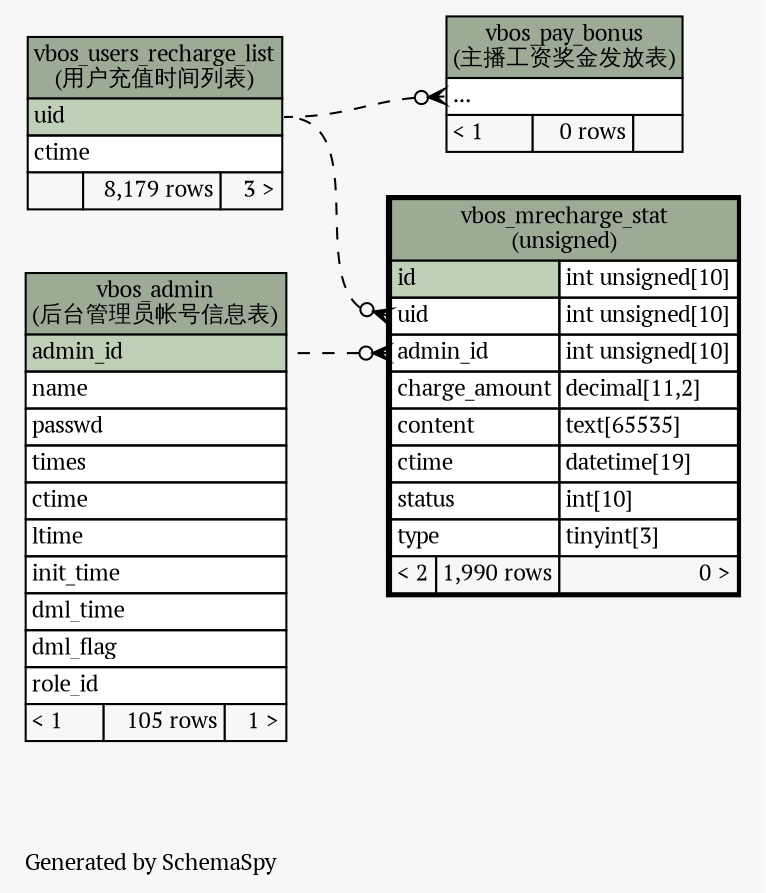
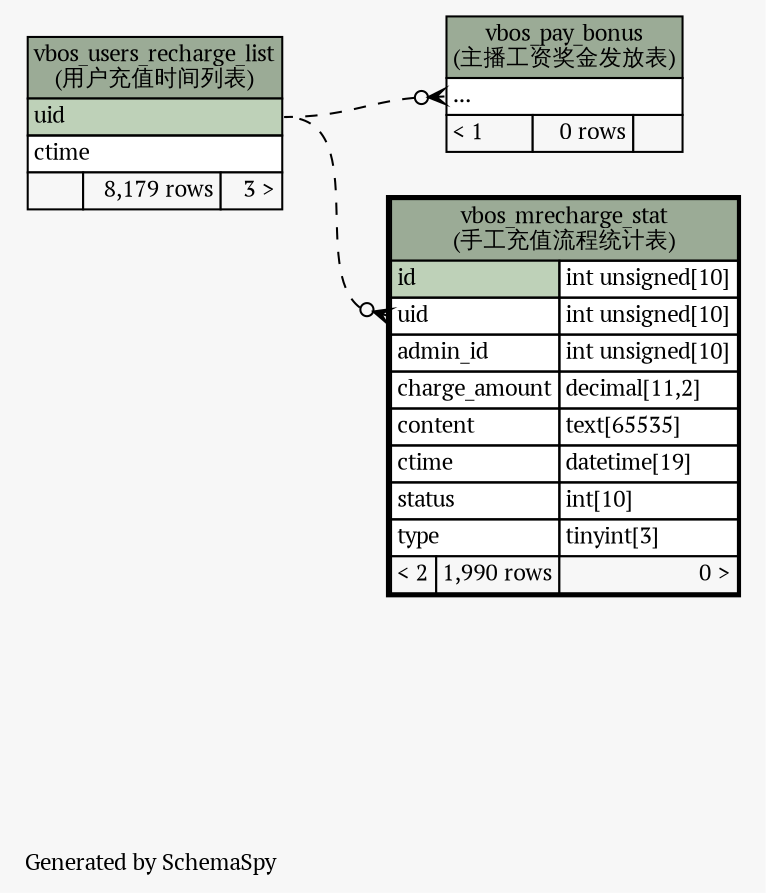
  digraph {
    bgcolor="#f7f7f7"
    fontname="PT Serif"
    fontsize=11
    label="\nGenerated by SchemaSpy"
    labeljust=l
    nodesep=0.18
    rankdir=RL
    ranksep=0.46
    node [fontname="PT Serif" fontsize=11 shape=plaintext]
    edge [arrowhead=none arrowsize=0.8 arrowtail=crowodot dir=back fontname="PT Serif" headport="uid:e" style=dashed]
-   n1 [label=<     <TABLE BORDER="0" CELLBORDER="1" CELLSPACING="0" BGCOLOR="#ffffff">       <TR><TD COLSPAN="3" BGCOLOR="#9bab96" ALIGN="CENTER">vbos_admin<br/>(后台管理员帐号信息表)</TD></TR>       <TR><TD PORT="admin_id" COLSPAN="3" BGCOLOR="#bed1b8" ALIGN="LEFT">admin_id</TD></TR>       <TR><TD PORT="name" COLSPAN="3" ALIGN="LEFT">name</TD></TR>       <TR><TD PORT="passwd" COLSPAN="3" ALIGN="LEFT">passwd</TD></TR>       <TR><TD PORT="times" COLSPAN="3" ALIGN="LEFT">times</TD></TR>       <TR><TD PORT="ctime" COLSPAN="3" ALIGN="LEFT">ctime</TD></TR>       <TR><TD PORT="ltime" COLSPAN="3" ALIGN="LEFT">ltime</TD></TR>       <TR><TD PORT="init_time" COLSPAN="3" ALIGN="LEFT">init_time</TD></TR>       <TR><TD PORT="dml_time" COLSPAN="3" ALIGN="LEFT">dml_time</TD></TR>       <TR><TD PORT="dml_flag" COLSPAN="3" ALIGN="LEFT">dml_flag</TD></TR>       <TR><TD PORT="role_id" COLSPAN="3" ALIGN="LEFT">role_id</TD></TR>       <TR><TD ALIGN="LEFT" BGCOLOR="#f7f7f7">&lt; 1</TD><TD ALIGN="RIGHT" BGCOLOR="#f7f7f7">105 rows</TD><TD ALIGN="RIGHT" BGCOLOR="#f7f7f7">1 &gt;</TD></TR>     </TABLE>>]
-   n2 [label=<     <TABLE BORDER="2" CELLBORDER="1" CELLSPACING="0" BGCOLOR="#ffffff">       <TR><TD COLSPAN="3" BGCOLOR="#9bab96" ALIGN="CENTER">vbos_mrecharge_stat<br/>(unsigned)</TD></TR>       <TR><TD PORT="id" COLSPAN="2" BGCOLOR="#bed1b8" ALIGN="LEFT">id</TD><TD PORT="id.type" ALIGN="LEFT">int unsigned[10]</TD></TR>       <TR><TD PORT="uid" COLSPAN="2" ALIGN="LEFT">uid</TD><TD PORT="uid.type" ALIGN="LEFT">int unsigned[10]</TD></TR>       <TR><TD PORT="admin_id" COLSPAN="2" ALIGN="LEFT">admin_id</TD><TD PORT="admin_id.type" ALIGN="LEFT">int unsigned[10]</TD></TR>       <TR><TD PORT="charge_amount" COLSPAN="2" ALIGN="LEFT">charge_amount</TD><TD PORT="charge_amount.type" ALIGN="LEFT">decimal[11,2]</TD></TR>       <TR><TD PORT="content" COLSPAN="2" ALIGN="LEFT">content</TD><TD PORT="content.type" ALIGN="LEFT">text[65535]</TD></TR>       <TR><TD PORT="ctime" COLSPAN="2" ALIGN="LEFT">ctime</TD><TD PORT="ctime.type" ALIGN="LEFT">datetime[19]</TD></TR>       <TR><TD PORT="status" COLSPAN="2" ALIGN="LEFT">status</TD><TD PORT="status.type" ALIGN="LEFT">int[10]</TD></TR>       <TR><TD PORT="type" COLSPAN="2" ALIGN="LEFT">type</TD><TD PORT="type.type" ALIGN="LEFT">tinyint[3]</TD></TR>       <TR><TD ALIGN="LEFT" BGCOLOR="#f7f7f7">&lt; 2</TD><TD ALIGN="RIGHT" BGCOLOR="#f7f7f7">1,990 rows</TD><TD ALIGN="RIGHT" BGCOLOR="#f7f7f7">0 &gt;</TD></TR>     </TABLE>>]
+   n2 [label=<     <TABLE BORDER="2" CELLBORDER="1" CELLSPACING="0" BGCOLOR="#ffffff">       <TR><TD COLSPAN="3" BGCOLOR="#9bab96" ALIGN="CENTER">vbos_mrecharge_stat<br/>(手工充值流程统计表)</TD></TR>       <TR><TD PORT="id" COLSPAN="2" BGCOLOR="#bed1b8" ALIGN="LEFT">id</TD><TD PORT="id.type" ALIGN="LEFT">int unsigned[10]</TD></TR>       <TR><TD PORT="uid" COLSPAN="2" ALIGN="LEFT">uid</TD><TD PORT="uid.type" ALIGN="LEFT">int unsigned[10]</TD></TR>       <TR><TD PORT="admin_id" COLSPAN="2" ALIGN="LEFT">admin_id</TD><TD PORT="admin_id.type" ALIGN="LEFT">int unsigned[10]</TD></TR>       <TR><TD PORT="charge_amount" COLSPAN="2" ALIGN="LEFT">charge_amount</TD><TD PORT="charge_amount.type" ALIGN="LEFT">decimal[11,2]</TD></TR>       <TR><TD PORT="content" COLSPAN="2" ALIGN="LEFT">content</TD><TD PORT="content.type" ALIGN="LEFT">text[65535]</TD></TR>       <TR><TD PORT="ctime" COLSPAN="2" ALIGN="LEFT">ctime</TD><TD PORT="ctime.type" ALIGN="LEFT">datetime[19]</TD></TR>       <TR><TD PORT="status" COLSPAN="2" ALIGN="LEFT">status</TD><TD PORT="status.type" ALIGN="LEFT">int[10]</TD></TR>       <TR><TD PORT="type" COLSPAN="2" ALIGN="LEFT">type</TD><TD PORT="type.type" ALIGN="LEFT">tinyint[3]</TD></TR>       <TR><TD ALIGN="LEFT" BGCOLOR="#f7f7f7">&lt; 2</TD><TD ALIGN="RIGHT" BGCOLOR="#f7f7f7">1,990 rows</TD><TD ALIGN="RIGHT" BGCOLOR="#f7f7f7">0 &gt;</TD></TR>     </TABLE>>]
    n3 [label=<     <TABLE BORDER="0" CELLBORDER="1" CELLSPACING="0" BGCOLOR="#ffffff">       <TR><TD COLSPAN="3" BGCOLOR="#9bab96" ALIGN="CENTER">vbos_users_recharge_list<br/>(用户充值时间列表)</TD></TR>       <TR><TD PORT="uid" COLSPAN="3" BGCOLOR="#bed1b8" ALIGN="LEFT">uid</TD></TR>       <TR><TD PORT="ctime" COLSPAN="3" ALIGN="LEFT">ctime</TD></TR>       <TR><TD ALIGN="LEFT" BGCOLOR="#f7f7f7">  </TD><TD ALIGN="RIGHT" BGCOLOR="#f7f7f7">8,179 rows</TD><TD ALIGN="RIGHT" BGCOLOR="#f7f7f7">3 &gt;</TD></TR>     </TABLE>>]
    n4 [label=<     <TABLE BORDER="0" CELLBORDER="1" CELLSPACING="0" BGCOLOR="#ffffff">       <TR><TD COLSPAN="3" BGCOLOR="#9bab96" ALIGN="CENTER">vbos_pay_bonus<br/>(主播工资奖金发放表)</TD></TR>       <TR><TD PORT="elipses" COLSPAN="3" ALIGN="LEFT">...</TD></TR>       <TR><TD ALIGN="LEFT" BGCOLOR="#f7f7f7">&lt; 1</TD><TD ALIGN="RIGHT" BGCOLOR="#f7f7f7">0 rows</TD><TD ALIGN="RIGHT" BGCOLOR="#f7f7f7">  </TD></TR>     </TABLE>>]
-   n2 -> n1 [headport="admin_id:e" tailport="admin_id:w"]
    n2 -> n3 [tailport="uid:w"]
    n4 -> n3 [tailport="elipses:w"]
  }
